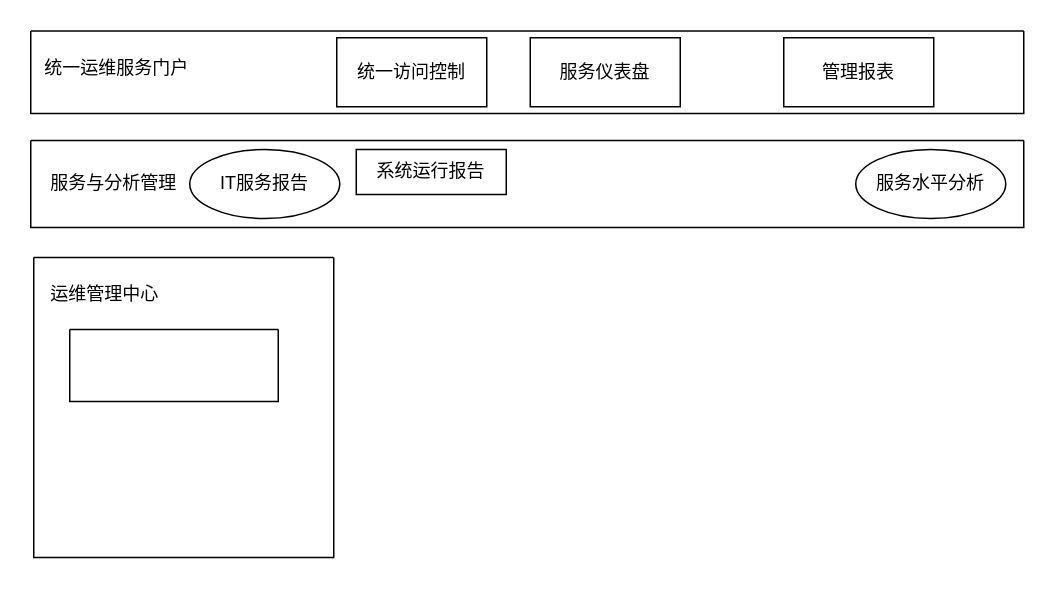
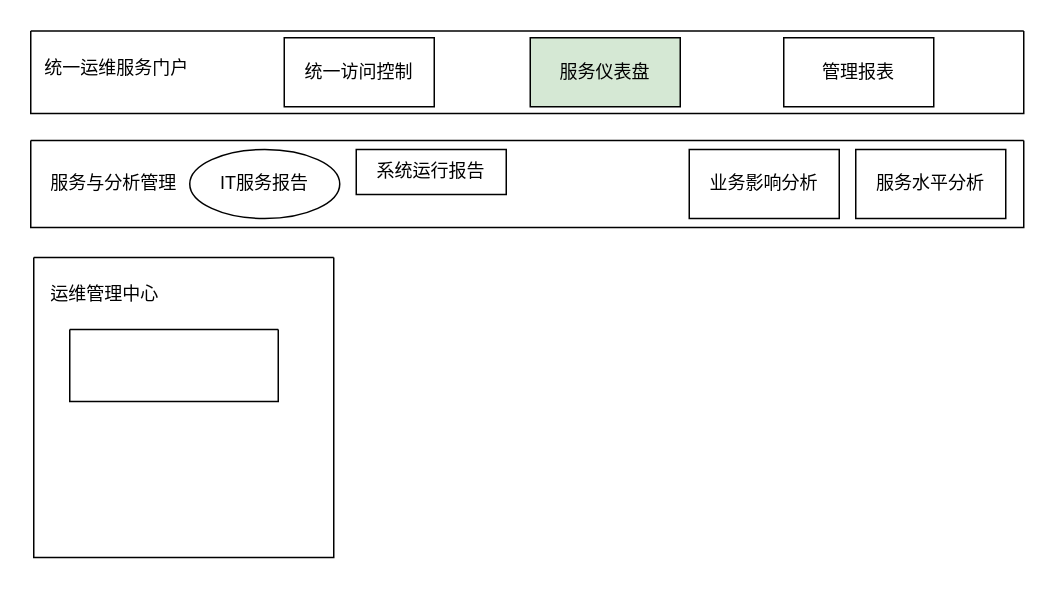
  <mxCell id="0" />
  <mxCell id="1" parent="0" />
  <mxCell id="2" value="" style="swimlane;startSize=0;" vertex="1" parent="1"><mxGeometry x="20" y="20" width="662" height="55" as="geometry" /></mxCell>
  <mxCell id="3" value="统一运维服务门户" style="text;html=1;align=center;verticalAlign=middle;resizable=0;points=[];autosize=1;strokeColor=none;fillColor=none;" vertex="1" parent="2"><mxGeometry y="12" width="114" height="26" as="geometry" /></mxCell>
- <mxCell id="4" value="统一访问控制" style="rounded=0;whiteSpace=wrap;html=1;" vertex="1" parent="2"><mxGeometry x="204" y="4.5" width="100" height="46" as="geometry" /></mxCell>
- <mxCell id="5" value="服务仪表盘" style="rounded=0;whiteSpace=wrap;html=1;" vertex="1" parent="2"><mxGeometry x="333" y="4.5" width="100" height="46" as="geometry" /></mxCell>
+ <mxCell id="4" value="统一访问控制" style="rounded=0;whiteSpace=wrap;html=1;" vertex="1" parent="2"><mxGeometry x="169" y="4.5" width="100" height="46" as="geometry" /></mxCell>
+ <mxCell id="5" value="服务仪表盘" style="rounded=0;whiteSpace=wrap;html=1;fillColor=#d5e8d4;" vertex="1" parent="2"><mxGeometry x="333" y="4.5" width="100" height="46" as="geometry" /></mxCell>
  <mxCell id="6" value="管理报表" style="rounded=0;whiteSpace=wrap;html=1;" vertex="1" parent="2"><mxGeometry x="502" y="4.5" width="100" height="46" as="geometry" /></mxCell>
  <mxCell id="7" value="" style="swimlane;startSize=0;" vertex="1" parent="1"><mxGeometry x="20" y="93" width="662" height="58" as="geometry" /></mxCell>
  <mxCell id="8" value="服务与分析管理" style="text;html=1;align=center;verticalAlign=middle;resizable=0;points=[];autosize=1;strokeColor=none;fillColor=none;" vertex="1" parent="7"><mxGeometry x="4" y="16" width="102" height="26" as="geometry" /></mxCell>
  <mxCell id="9" value="IT服务报告" style="ellipse;whiteSpace=wrap;html=1;" vertex="1" parent="7"><mxGeometry x="106" y="6" width="100" height="46" as="geometry" /></mxCell>
  <mxCell id="10" value="系统运行报告" style="rounded=0;whiteSpace=wrap;html=1;" vertex="1" parent="7"><mxGeometry x="217" y="6" width="100" height="30" as="geometry" /></mxCell>
- <mxCell id="12" value="服务水平分析" style="ellipse;whiteSpace=wrap;html=1;" vertex="1" parent="7"><mxGeometry x="550" y="6" width="100" height="46" as="geometry" /></mxCell>
+ <mxCell id="11" value="业务影响分析" style="rounded=0;whiteSpace=wrap;html=1;" vertex="1" parent="7"><mxGeometry x="439" y="6" width="100" height="46" as="geometry" /></mxCell>
+ <mxCell id="12" value="服务水平分析" style="rounded=0;whiteSpace=wrap;html=1;" vertex="1" parent="7"><mxGeometry x="550" y="6" width="100" height="46" as="geometry" /></mxCell>
  <mxCell id="13" value="" style="swimlane;startSize=0;" vertex="1" parent="1"><mxGeometry x="22" y="171" width="200" height="200" as="geometry" /></mxCell>
  <mxCell id="14" value="运维管理中心" style="text;html=1;align=center;verticalAlign=middle;resizable=0;points=[];autosize=1;strokeColor=none;fillColor=none;" vertex="1" parent="13"><mxGeometry x="2" y="12" width="90" height="26" as="geometry" /></mxCell>
  <mxCell id="15" value="" style="swimlane;startSize=0;" vertex="1" parent="13"><mxGeometry x="24" y="48" width="139" height="48" as="geometry" /></mxCell>
